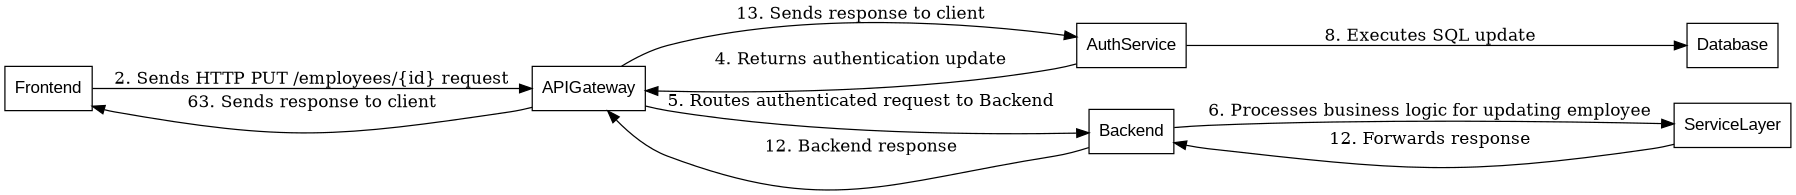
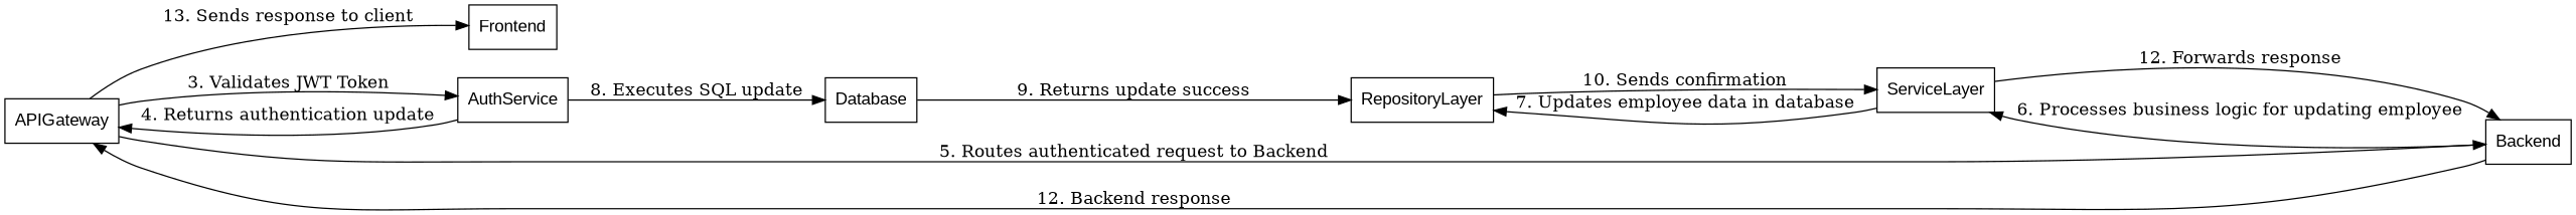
  digraph {
    rankdir=LR
    node [fontname=Arial shape=rect]
    Frontend
    APIGateway
    AuthService
    Backend
    Database
    ServiceLayer
-   Frontend -> APIGateway [label="2. Sends HTTP PUT /employees/{id} request"]
-   APIGateway -> Frontend [label="63. Sends response to client"]
-   APIGateway -> AuthService [label="13. Sends response to client"]
+   RepositoryLayer
+   APIGateway -> Frontend [label="13. Sends response to client"]
+   APIGateway -> AuthService [label="3. Validates JWT Token"]
    APIGateway -> Backend [label="5. Routes authenticated request to Backend"]
    AuthService -> APIGateway [label="4. Returns authentication update"]
    AuthService -> Database [label="8. Executes SQL update"]
    Backend -> APIGateway [label="12. Backend response"]
    Backend -> ServiceLayer [label="6. Processes business logic for updating employee"]
+   Database -> RepositoryLayer [label="9. Returns update success"]
    ServiceLayer -> Backend [label="12. Forwards response"]
+   ServiceLayer -> RepositoryLayer [label="7. Updates employee data in database"]
+   RepositoryLayer -> ServiceLayer [label="10. Sends confirmation"]
  }
